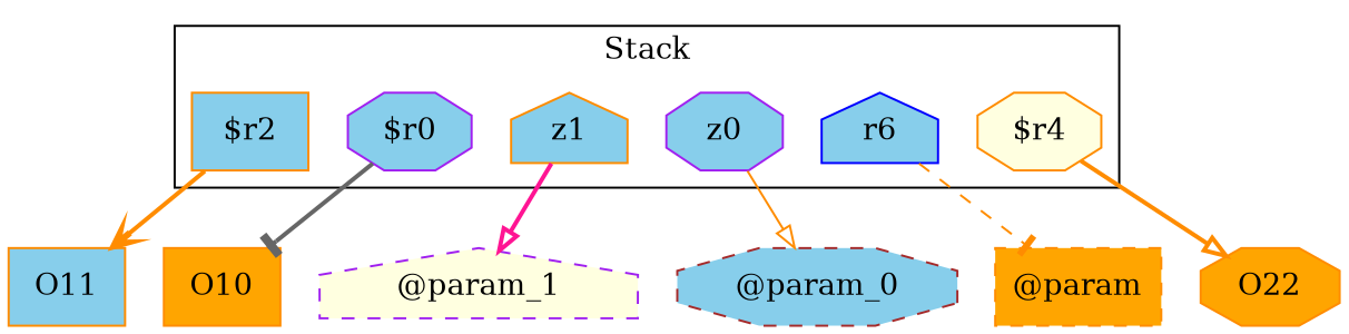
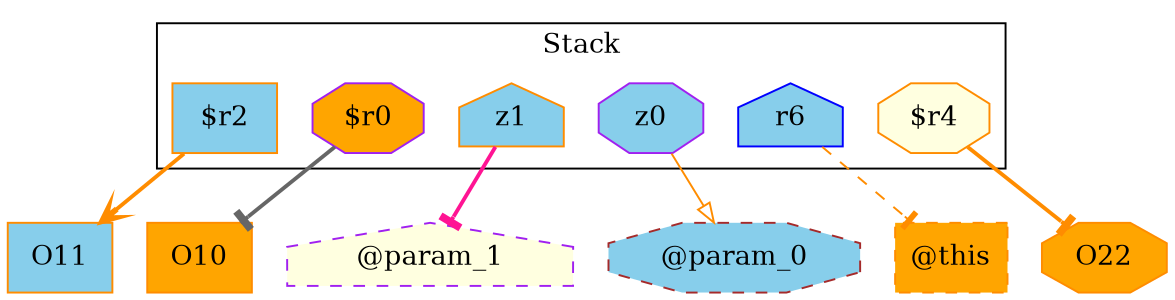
  digraph {
    rankDir=LR
    node [color=darkorange fillcolor=skyblue shape=octagon style=filled]
    edge [arrowhead=onormal color=darkorange style=bold]
    "$r2" [shape=box]
-   "$r0" [color=purple]
+   "$r0" [color=purple fillcolor=orange]
    z1 [shape=house]
    z0 [color=purple]
    r6 [color=blue shape=house]
    "$r4" [fillcolor=lightyellow]
    O11 [shape=box]
    O10 [fillcolor=orange shape=box]
    "@param_1" [color=purple fillcolor=lightyellow shape=house style="filled,dashed"]
    "@param_0" [color=brown style="filled,dashed"]
-   "@this" [fillcolor=orange shape=box style="filled,dashed" label="@param"]
+   "@this" [fillcolor=orange shape=box style="filled,dashed"]
    n12 [fillcolor=orange label=O22]
    subgraph cluster_1 {
      label=Stack
      "$r2"
      "$r0"
      z1
      z0
      r6
      "$r4"
    }
    "$r2" -> O11 [arrowhead=vee]
    "$r0" -> O10 [arrowhead=tee color=gray40]
-   z1 -> "@param_1" [color=deeppink]
+   z1 -> "@param_1" [arrowhead=tee color=deeppink]
    z0 -> "@param_0" [style=solid]
    r6 -> "@this" [arrowhead=tee style=dashed]
-   "$r4" -> n12
+   "$r4" -> n12 [arrowhead=tee]
  }
